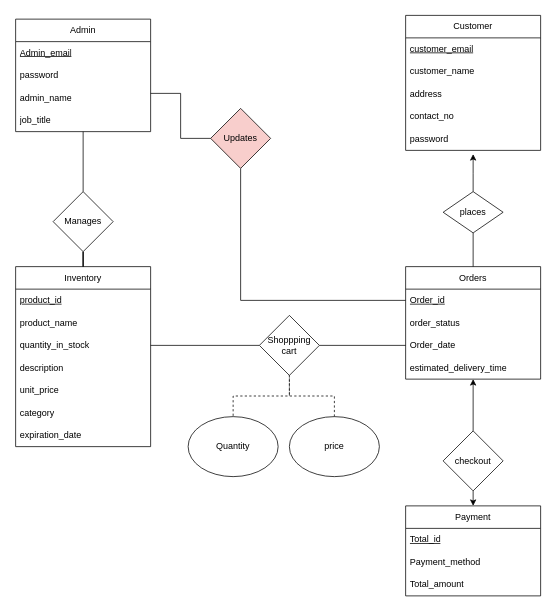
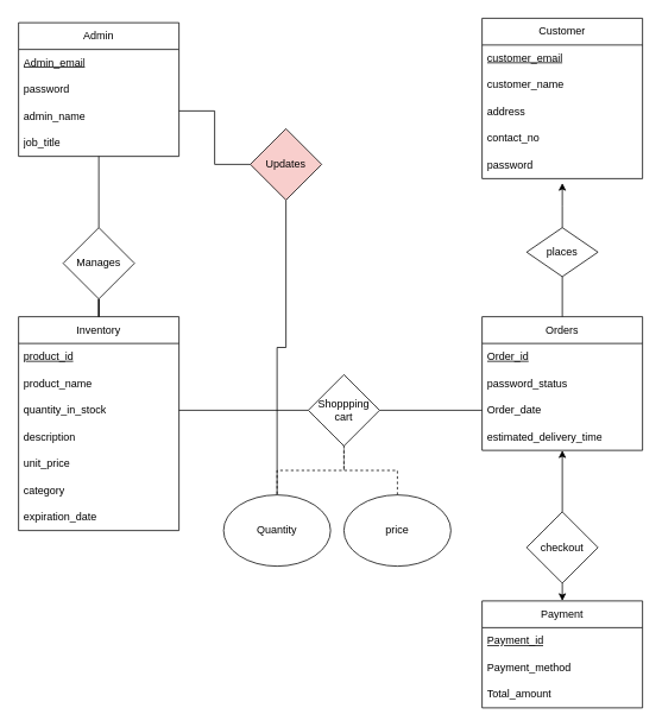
  <mxCell id="0" />
  <mxCell id="1" parent="0" />
  <mxCell id="2" value="Admin" style="swimlane;fontStyle=0;childLayout=stackLayout;horizontal=1;startSize=30;horizontalStack=0;resizeParent=1;resizeParentMax=0;resizeLast=0;collapsible=1;marginBottom=0;whiteSpace=wrap;html=1;" parent="1" vertex="1"><mxGeometry x="20" y="25" width="180" height="150" as="geometry" /></mxCell>
  <mxCell id="3" value="&lt;u&gt;Admin_email&lt;/u&gt;" style="text;strokeColor=none;fillColor=none;align=left;verticalAlign=middle;spacingLeft=4;spacingRight=4;overflow=hidden;points=[[0,0.5],[1,0.5]];portConstraint=eastwest;rotatable=0;whiteSpace=wrap;html=1;" parent="2" vertex="1"><mxGeometry y="30" width="180" height="30" as="geometry" /></mxCell>
  <mxCell id="4" value="password" style="text;strokeColor=none;fillColor=none;align=left;verticalAlign=middle;spacingLeft=4;spacingRight=4;overflow=hidden;points=[[0,0.5],[1,0.5]];portConstraint=eastwest;rotatable=0;whiteSpace=wrap;html=1;" parent="2" vertex="1"><mxGeometry y="60" width="180" height="30" as="geometry" /></mxCell>
  <mxCell id="5" value="admin_name" style="text;strokeColor=none;fillColor=none;align=left;verticalAlign=middle;spacingLeft=4;spacingRight=4;overflow=hidden;points=[[0,0.5],[1,0.5]];portConstraint=eastwest;rotatable=0;whiteSpace=wrap;html=1;" parent="2" vertex="1"><mxGeometry y="90" width="180" height="30" as="geometry" /></mxCell>
  <mxCell id="6" value="job_title" style="text;strokeColor=none;fillColor=none;align=left;verticalAlign=middle;spacingLeft=4;spacingRight=4;overflow=hidden;points=[[0,0.5],[1,0.5]];portConstraint=eastwest;rotatable=0;whiteSpace=wrap;html=1;" parent="2" vertex="1"><mxGeometry y="120" width="180" height="30" as="geometry" /></mxCell>
  <mxCell id="7" value="Customer" style="swimlane;fontStyle=0;childLayout=stackLayout;horizontal=1;startSize=30;horizontalStack=0;resizeParent=1;resizeParentMax=0;resizeLast=0;collapsible=1;marginBottom=0;whiteSpace=wrap;html=1;" parent="1" vertex="1"><mxGeometry x="540" y="20" width="180" height="180" as="geometry" /></mxCell>
  <mxCell id="8" value="&lt;u&gt;customer_email&lt;/u&gt;" style="text;strokeColor=none;fillColor=none;align=left;verticalAlign=middle;spacingLeft=4;spacingRight=4;overflow=hidden;points=[[0,0.5],[1,0.5]];portConstraint=eastwest;rotatable=0;whiteSpace=wrap;html=1;" parent="7" vertex="1"><mxGeometry y="30" width="180" height="30" as="geometry" /></mxCell>
  <mxCell id="9" value="customer_name" style="text;strokeColor=none;fillColor=none;align=left;verticalAlign=middle;spacingLeft=4;spacingRight=4;overflow=hidden;points=[[0,0.5],[1,0.5]];portConstraint=eastwest;rotatable=0;whiteSpace=wrap;html=1;" parent="7" vertex="1"><mxGeometry y="60" width="180" height="30" as="geometry" /></mxCell>
  <mxCell id="10" value="address" style="text;strokeColor=none;fillColor=none;align=left;verticalAlign=middle;spacingLeft=4;spacingRight=4;overflow=hidden;points=[[0,0.5],[1,0.5]];portConstraint=eastwest;rotatable=0;whiteSpace=wrap;html=1;" parent="7" vertex="1"><mxGeometry y="90" width="180" height="30" as="geometry" /></mxCell>
  <mxCell id="11" value="contact_no" style="text;strokeColor=none;fillColor=none;align=left;verticalAlign=middle;spacingLeft=4;spacingRight=4;overflow=hidden;points=[[0,0.5],[1,0.5]];portConstraint=eastwest;rotatable=0;whiteSpace=wrap;html=1;" parent="7" vertex="1"><mxGeometry y="120" width="180" height="30" as="geometry" /></mxCell>
  <mxCell id="12" value="password" style="text;strokeColor=none;fillColor=none;align=left;verticalAlign=middle;spacingLeft=4;spacingRight=4;overflow=hidden;points=[[0,0.5],[1,0.5]];portConstraint=eastwest;rotatable=0;whiteSpace=wrap;html=1;" parent="7" vertex="1"><mxGeometry y="150" width="180" height="30" as="geometry" /></mxCell>
  <mxCell id="13" value="Inventory" style="swimlane;fontStyle=0;childLayout=stackLayout;horizontal=1;startSize=30;horizontalStack=0;resizeParent=1;resizeParentMax=0;resizeLast=0;collapsible=1;marginBottom=0;whiteSpace=wrap;html=1;" parent="1" vertex="1"><mxGeometry x="20" y="355" width="180" height="240" as="geometry" /></mxCell>
  <mxCell id="14" value="&lt;u&gt;product_id&lt;/u&gt;" style="text;strokeColor=none;fillColor=none;align=left;verticalAlign=middle;spacingLeft=4;spacingRight=4;overflow=hidden;points=[[0,0.5],[1,0.5]];portConstraint=eastwest;rotatable=0;whiteSpace=wrap;html=1;" parent="13" vertex="1"><mxGeometry y="30" width="180" height="30" as="geometry" /></mxCell>
  <mxCell id="15" value="product_name" style="text;strokeColor=none;fillColor=none;align=left;verticalAlign=middle;spacingLeft=4;spacingRight=4;overflow=hidden;points=[[0,0.5],[1,0.5]];portConstraint=eastwest;rotatable=0;whiteSpace=wrap;html=1;" parent="13" vertex="1"><mxGeometry y="60" width="180" height="30" as="geometry" /></mxCell>
  <mxCell id="16" value="quantity_in_stock" style="text;strokeColor=none;fillColor=none;align=left;verticalAlign=middle;spacingLeft=4;spacingRight=4;overflow=hidden;points=[[0,0.5],[1,0.5]];portConstraint=eastwest;rotatable=0;whiteSpace=wrap;html=1;" parent="13" vertex="1"><mxGeometry y="90" width="180" height="30" as="geometry" /></mxCell>
  <mxCell id="17" value="description" style="text;strokeColor=none;fillColor=none;align=left;verticalAlign=middle;spacingLeft=4;spacingRight=4;overflow=hidden;points=[[0,0.5],[1,0.5]];portConstraint=eastwest;rotatable=0;whiteSpace=wrap;html=1;" parent="13" vertex="1"><mxGeometry y="120" width="180" height="30" as="geometry" /></mxCell>
  <mxCell id="18" value="unit_price" style="text;strokeColor=none;fillColor=none;align=left;verticalAlign=middle;spacingLeft=4;spacingRight=4;overflow=hidden;points=[[0,0.5],[1,0.5]];portConstraint=eastwest;rotatable=0;whiteSpace=wrap;html=1;" parent="13" vertex="1"><mxGeometry y="150" width="180" height="30" as="geometry" /></mxCell>
  <mxCell id="19" value="category" style="text;strokeColor=none;fillColor=none;align=left;verticalAlign=middle;spacingLeft=4;spacingRight=4;overflow=hidden;points=[[0,0.5],[1,0.5]];portConstraint=eastwest;rotatable=0;whiteSpace=wrap;html=1;" parent="13" vertex="1"><mxGeometry y="180" width="180" height="30" as="geometry" /></mxCell>
  <mxCell id="20" value="expiration_date" style="text;strokeColor=none;fillColor=none;align=left;verticalAlign=middle;spacingLeft=4;spacingRight=4;overflow=hidden;points=[[0,0.5],[1,0.5]];portConstraint=eastwest;rotatable=0;whiteSpace=wrap;html=1;" vertex="1" parent="13"><mxGeometry y="210" width="180" height="30" as="geometry" /></mxCell>
  <mxCell id="21" value="Orders" style="swimlane;fontStyle=0;childLayout=stackLayout;horizontal=1;startSize=30;horizontalStack=0;resizeParent=1;resizeParentMax=0;resizeLast=0;collapsible=1;marginBottom=0;whiteSpace=wrap;html=1;" parent="1" vertex="1"><mxGeometry x="540" y="355" width="180" height="150" as="geometry" /></mxCell>
  <mxCell id="22" value="&lt;u&gt;Order_id&lt;/u&gt;" style="text;strokeColor=none;fillColor=none;align=left;verticalAlign=middle;spacingLeft=4;spacingRight=4;overflow=hidden;points=[[0,0.5],[1,0.5]];portConstraint=eastwest;rotatable=0;whiteSpace=wrap;html=1;" parent="21" vertex="1"><mxGeometry y="30" width="180" height="30" as="geometry" /></mxCell>
- <mxCell id="23" value="order_status" style="text;strokeColor=none;fillColor=none;align=left;verticalAlign=middle;spacingLeft=4;spacingRight=4;overflow=hidden;points=[[0,0.5],[1,0.5]];portConstraint=eastwest;rotatable=0;whiteSpace=wrap;html=1;" parent="21" vertex="1"><mxGeometry y="60" width="180" height="30" as="geometry" /></mxCell>
+ <mxCell id="23" value="password_status" style="text;strokeColor=none;fillColor=none;align=left;verticalAlign=middle;spacingLeft=4;spacingRight=4;overflow=hidden;points=[[0,0.5],[1,0.5]];portConstraint=eastwest;rotatable=0;whiteSpace=wrap;html=1;" parent="21" vertex="1"><mxGeometry y="60" width="180" height="30" as="geometry" /></mxCell>
  <mxCell id="24" value="Order_date" style="text;strokeColor=none;fillColor=none;align=left;verticalAlign=middle;spacingLeft=4;spacingRight=4;overflow=hidden;points=[[0,0.5],[1,0.5]];portConstraint=eastwest;rotatable=0;whiteSpace=wrap;html=1;" parent="21" vertex="1"><mxGeometry y="90" width="180" height="30" as="geometry" /></mxCell>
  <mxCell id="25" value="estimated_delivery_time" style="text;strokeColor=none;fillColor=none;align=left;verticalAlign=middle;spacingLeft=4;spacingRight=4;overflow=hidden;points=[[0,0.5],[1,0.5]];portConstraint=eastwest;rotatable=0;whiteSpace=wrap;html=1;" parent="21" vertex="1"><mxGeometry y="120" width="180" height="30" as="geometry" /></mxCell>
  <mxCell id="26" value="Payment" style="swimlane;fontStyle=0;childLayout=stackLayout;horizontal=1;startSize=30;horizontalStack=0;resizeParent=1;resizeParentMax=0;resizeLast=0;collapsible=1;marginBottom=0;whiteSpace=wrap;html=1;" parent="1" vertex="1"><mxGeometry x="540" y="674" width="180" height="120" as="geometry" /></mxCell>
- <mxCell id="27" value="&lt;u&gt;Total_id&lt;/u&gt;" style="text;strokeColor=none;fillColor=none;align=left;verticalAlign=middle;spacingLeft=4;spacingRight=4;overflow=hidden;points=[[0,0.5],[1,0.5]];portConstraint=eastwest;rotatable=0;whiteSpace=wrap;html=1;" parent="26" vertex="1"><mxGeometry y="30" width="180" height="30" as="geometry" /></mxCell>
+ <mxCell id="27" value="&lt;u&gt;Payment_id&lt;/u&gt;" style="text;strokeColor=none;fillColor=none;align=left;verticalAlign=middle;spacingLeft=4;spacingRight=4;overflow=hidden;points=[[0,0.5],[1,0.5]];portConstraint=eastwest;rotatable=0;whiteSpace=wrap;html=1;" parent="26" vertex="1"><mxGeometry y="30" width="180" height="30" as="geometry" /></mxCell>
  <mxCell id="28" value="Payment_method" style="text;strokeColor=none;fillColor=none;align=left;verticalAlign=middle;spacingLeft=4;spacingRight=4;overflow=hidden;points=[[0,0.5],[1,0.5]];portConstraint=eastwest;rotatable=0;whiteSpace=wrap;html=1;" parent="26" vertex="1"><mxGeometry y="60" width="180" height="30" as="geometry" /></mxCell>
  <mxCell id="29" value="Total_amount" style="text;strokeColor=none;fillColor=none;align=left;verticalAlign=middle;spacingLeft=4;spacingRight=4;overflow=hidden;points=[[0,0.5],[1,0.5]];portConstraint=eastwest;rotatable=0;whiteSpace=wrap;html=1;" parent="26" vertex="1"><mxGeometry y="90" width="180" height="30" as="geometry" /></mxCell>
  <mxCell id="30" style="edgeStyle=orthogonalEdgeStyle;rounded=0;orthogonalLoop=1;jettySize=auto;html=1;exitX=0.5;exitY=1;exitDx=0;exitDy=0;endArrow=none;endFill=0;" parent="1" source="32" target="13" edge="1"><mxGeometry relative="1" as="geometry" /></mxCell>
  <mxCell id="31" style="edgeStyle=orthogonalEdgeStyle;rounded=0;orthogonalLoop=1;jettySize=auto;html=1;exitX=0.5;exitY=0;exitDx=0;exitDy=0;endArrow=none;endFill=0;" parent="1" source="32" edge="1"><mxGeometry relative="1" as="geometry"><mxPoint x="110" y="175" as="targetPoint" /></mxGeometry></mxCell>
  <mxCell id="32" value="Manages" style="rhombus;whiteSpace=wrap;html=1;" parent="1" vertex="1"><mxGeometry x="70" y="255" width="80" height="80" as="geometry" /></mxCell>
  <mxCell id="33" style="edgeStyle=orthogonalEdgeStyle;rounded=0;orthogonalLoop=1;jettySize=auto;html=1;exitX=0.5;exitY=1;exitDx=0;exitDy=0;entryX=0.5;entryY=0;entryDx=0;entryDy=0;endArrow=none;endFill=0;" parent="1" source="35" target="21" edge="1"><mxGeometry relative="1" as="geometry" /></mxCell>
  <mxCell id="34" style="edgeStyle=orthogonalEdgeStyle;rounded=0;orthogonalLoop=1;jettySize=auto;html=1;exitX=0.5;exitY=0;exitDx=0;exitDy=0;" edge="1" parent="1" source="35"><mxGeometry relative="1" as="geometry"><mxPoint x="630" y="205" as="targetPoint" /></mxGeometry></mxCell>
  <mxCell id="35" value="places" style="rhombus;whiteSpace=wrap;html=1;" parent="1" vertex="1"><mxGeometry x="590" y="255" width="80" height="55" as="geometry" /></mxCell>
  <mxCell id="36" style="edgeStyle=orthogonalEdgeStyle;rounded=0;orthogonalLoop=1;jettySize=auto;html=1;exitX=0.5;exitY=1;exitDx=0;exitDy=0;entryX=0.5;entryY=0;entryDx=0;entryDy=0;" parent="1" source="37" target="26" edge="1"><mxGeometry relative="1" as="geometry" /></mxCell>
  <mxCell id="37" value="checkout" style="rhombus;whiteSpace=wrap;html=1;" parent="1" vertex="1"><mxGeometry x="590" y="574" width="80" height="80" as="geometry" /></mxCell>
  <mxCell id="38" style="edgeStyle=orthogonalEdgeStyle;rounded=0;orthogonalLoop=1;jettySize=auto;html=1;exitX=1;exitY=0.5;exitDx=0;exitDy=0;entryX=0;entryY=0.5;entryDx=0;entryDy=0;endArrow=none;endFill=0;" parent="1" source="41" target="24" edge="1"><mxGeometry relative="1" as="geometry" /></mxCell>
  <mxCell id="39" style="edgeStyle=orthogonalEdgeStyle;rounded=0;orthogonalLoop=1;jettySize=auto;html=1;exitX=0;exitY=0.5;exitDx=0;exitDy=0;entryX=1;entryY=0.5;entryDx=0;entryDy=0;endArrow=none;endFill=0;" parent="1" source="41" target="16" edge="1"><mxGeometry relative="1" as="geometry" /></mxCell>
  <mxCell id="40" style="edgeStyle=orthogonalEdgeStyle;rounded=0;orthogonalLoop=1;jettySize=auto;html=1;exitX=0.5;exitY=1;exitDx=0;exitDy=0;entryX=0.5;entryY=0;entryDx=0;entryDy=0;endArrow=none;endFill=0;dashed=1;" edge="1" parent="1" source="41" target="46"><mxGeometry relative="1" as="geometry" /></mxCell>
  <mxCell id="41" value="Shoppping&lt;div&gt;cart&lt;/div&gt;" style="rhombus;whiteSpace=wrap;html=1;strokeWidth=1;" parent="1" vertex="1"><mxGeometry x="345" y="420" width="80" height="80" as="geometry" /></mxCell>
  <mxCell id="42" style="edgeStyle=orthogonalEdgeStyle;rounded=0;orthogonalLoop=1;jettySize=auto;html=1;exitX=0.5;exitY=0;exitDx=0;exitDy=0;entryX=0.5;entryY=1;entryDx=0;entryDy=0;entryPerimeter=0;" parent="1" source="37" target="25" edge="1"><mxGeometry relative="1" as="geometry" /></mxCell>
- <mxCell id="43" style="edgeStyle=orthogonalEdgeStyle;rounded=0;orthogonalLoop=1;jettySize=auto;html=1;exitX=0.5;exitY=1;exitDx=0;exitDy=0;entryX=0;entryY=0.5;entryDx=0;entryDy=0;endArrow=none;endFill=0;" parent="1" source="44" target="22" edge="1"><mxGeometry relative="1" as="geometry" /></mxCell>
+ <mxCell id="43" style="edgeStyle=orthogonalEdgeStyle;rounded=0;orthogonalLoop=1;jettySize=auto;html=1;exitX=0.5;exitY=1;exitDx=0;exitDy=0;endArrow=none;endFill=0;" parent="1" source="44" target="46" edge="1"><mxGeometry relative="1" as="geometry" /></mxCell>
  <mxCell id="44" value="Updates" style="rhombus;whiteSpace=wrap;html=1;fillColor=#f8cecc;" parent="1" vertex="1"><mxGeometry x="280" y="144" width="80" height="80" as="geometry" /></mxCell>
  <mxCell id="45" style="edgeStyle=orthogonalEdgeStyle;rounded=0;orthogonalLoop=1;jettySize=auto;html=1;exitX=0;exitY=0.5;exitDx=0;exitDy=0;entryX=1;entryY=0.3;entryDx=0;entryDy=0;entryPerimeter=0;endArrow=none;endFill=0;" parent="1" source="44" target="5" edge="1"><mxGeometry relative="1" as="geometry" /></mxCell>
  <mxCell id="46" value="Quantity" style="ellipse;whiteSpace=wrap;html=1;" parent="1" vertex="1"><mxGeometry x="250" y="555" width="120" height="80" as="geometry" /></mxCell>
  <mxCell id="47" style="edgeStyle=orthogonalEdgeStyle;rounded=0;orthogonalLoop=1;jettySize=auto;html=1;exitX=0.5;exitY=0;exitDx=0;exitDy=0;entryX=0.5;entryY=1;entryDx=0;entryDy=0;endArrow=none;endFill=0;dashed=1;" edge="1" parent="1" source="48" target="41"><mxGeometry relative="1" as="geometry" /></mxCell>
  <mxCell id="48" value="price" style="ellipse;whiteSpace=wrap;html=1;" vertex="1" parent="1"><mxGeometry x="385" y="555" width="120" height="80" as="geometry" /></mxCell>
